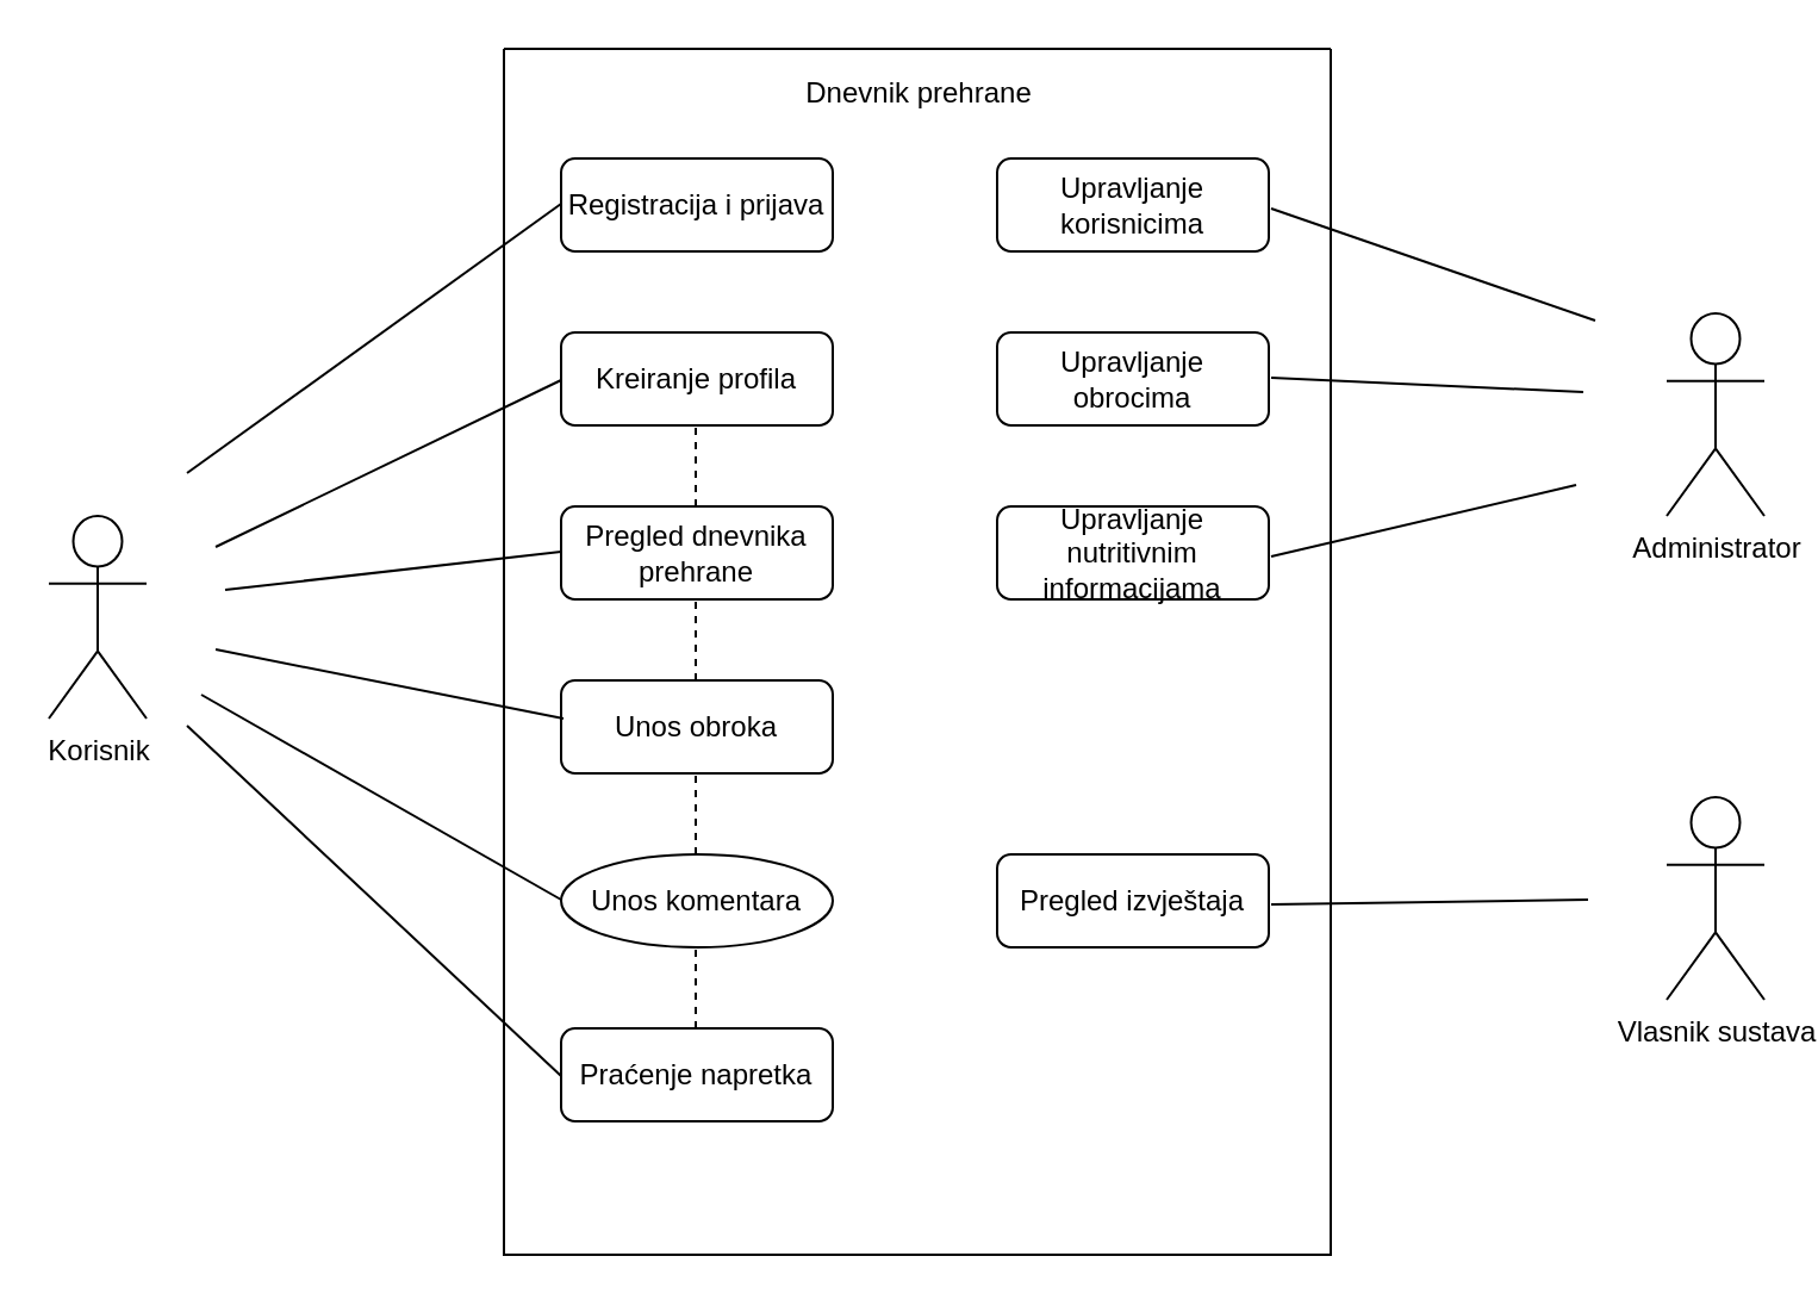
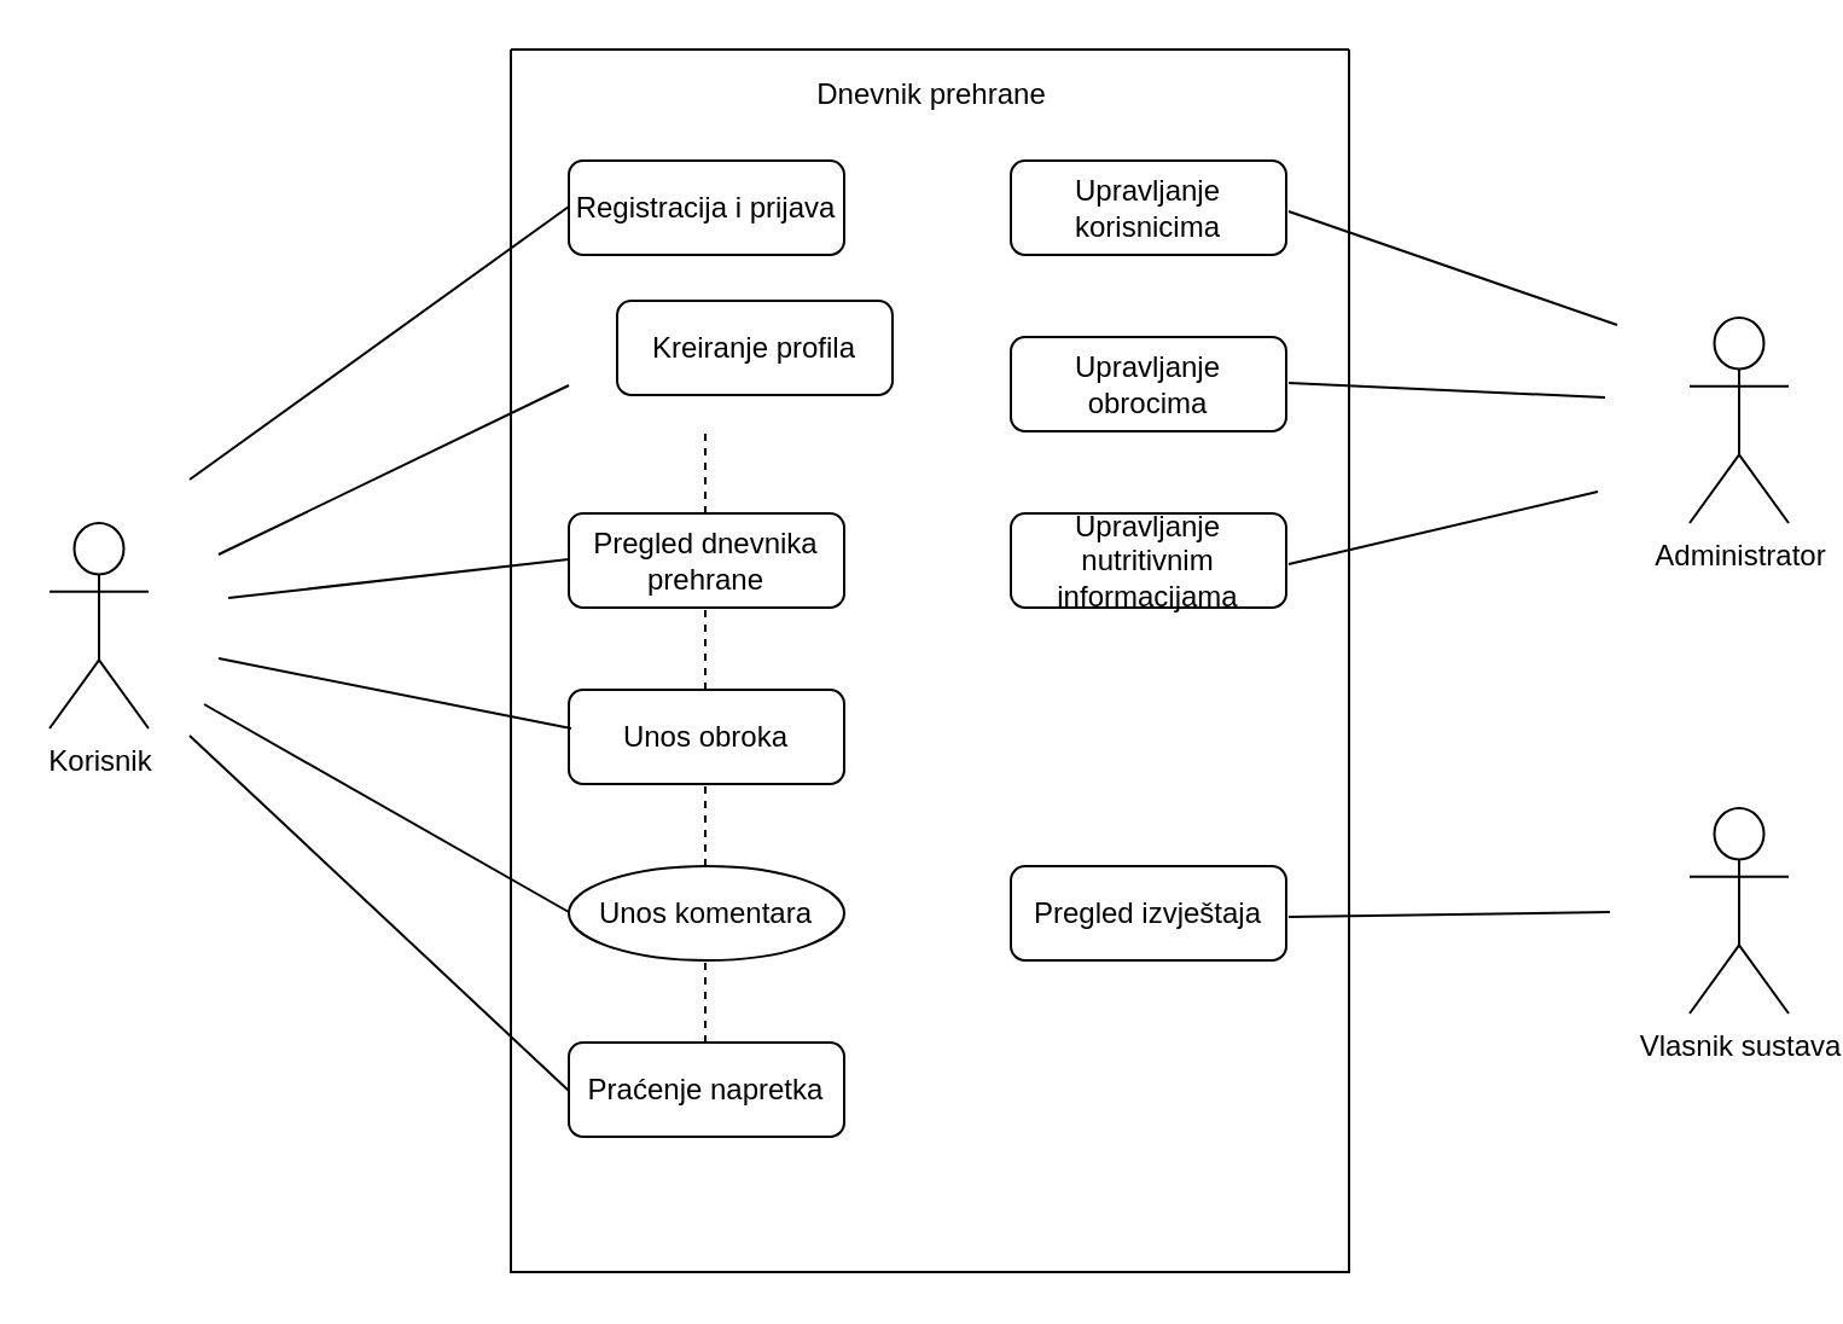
  <mxCell id="0" />
  <mxCell id="1" parent="0" />
  <mxCell id="2" value="" style="swimlane;startSize=0;" parent="1" vertex="1"><mxGeometry x="211" y="20" width="347" height="506" as="geometry" /></mxCell>
  <mxCell id="3" value="Registracija i prijava" style="rounded=1;whiteSpace=wrap;html=1;" parent="2" vertex="1"><mxGeometry x="24" y="46" width="114" height="39" as="geometry" /></mxCell>
- <mxCell id="4" value="Kreiranje profila" style="rounded=1;whiteSpace=wrap;html=1;" parent="2" vertex="1"><mxGeometry x="24" y="119" width="114" height="39" as="geometry" /></mxCell>
+ <mxCell id="4" value="Kreiranje profila" style="rounded=1;whiteSpace=wrap;html=1;" parent="2" vertex="1"><mxGeometry x="44" y="104" width="114" height="39" as="geometry" /></mxCell>
  <mxCell id="5" value="&lt;div&gt;Pregled dnevnika prehrane&lt;br&gt;&lt;/div&gt;" style="rounded=1;whiteSpace=wrap;html=1;" parent="2" vertex="1"><mxGeometry x="24" y="192" width="114" height="39" as="geometry" /></mxCell>
  <mxCell id="6" value="&lt;div&gt;&lt;br&gt;&lt;/div&gt;&lt;div&gt;Unos obroka&lt;div&gt;&lt;br&gt;&lt;/div&gt;&lt;/div&gt;" style="rounded=1;whiteSpace=wrap;html=1;" parent="2" vertex="1"><mxGeometry x="24" y="265" width="114" height="39" as="geometry" /></mxCell>
  <mxCell id="7" value="Unos komentara" style="ellipse;whiteSpace=wrap;html=1;" parent="2" vertex="1"><mxGeometry x="24" y="338" width="114" height="39" as="geometry" /></mxCell>
  <mxCell id="8" value="Praćenje napretka" style="rounded=1;whiteSpace=wrap;html=1;" parent="2" vertex="1"><mxGeometry x="24" y="411" width="114" height="39" as="geometry" /></mxCell>
  <mxCell id="9" value="Dnevnik prehrane" style="text;html=1;align=center;verticalAlign=middle;resizable=0;points=[];autosize=1;strokeColor=none;fillColor=none;" parent="2" vertex="1"><mxGeometry x="117" y="6" width="113" height="26" as="geometry" /></mxCell>
  <mxCell id="10" value="Upravljanje korisnicima" style="rounded=1;whiteSpace=wrap;html=1;" parent="2" vertex="1"><mxGeometry x="207" y="46" width="114" height="39" as="geometry" /></mxCell>
  <mxCell id="11" value="Upravljanje obrocima" style="rounded=1;whiteSpace=wrap;html=1;" parent="2" vertex="1"><mxGeometry x="207" y="119" width="114" height="39" as="geometry" /></mxCell>
  <mxCell id="12" value="Upravljanje nutritivnim informacijama" style="rounded=1;whiteSpace=wrap;html=1;" parent="2" vertex="1"><mxGeometry x="207" y="192" width="114" height="39" as="geometry" /></mxCell>
  <mxCell id="13" value="Pregled izvještaja" style="rounded=1;whiteSpace=wrap;html=1;" parent="2" vertex="1"><mxGeometry x="207" y="338" width="114" height="39" as="geometry" /></mxCell>
  <mxCell id="14" value="" style="endArrow=none;html=1;rounded=0;" parent="2" edge="1"><mxGeometry width="50" height="50" relative="1" as="geometry"><mxPoint x="-133" y="178" as="sourcePoint" /><mxPoint x="24" y="65" as="targetPoint" /></mxGeometry></mxCell>
  <mxCell id="15" value="" style="endArrow=none;html=1;rounded=0;" parent="2" edge="1"><mxGeometry width="50" height="50" relative="1" as="geometry"><mxPoint x="-121" y="209" as="sourcePoint" /><mxPoint x="24" y="139" as="targetPoint" /></mxGeometry></mxCell>
  <mxCell id="16" value="" style="endArrow=none;html=1;rounded=0;" parent="2" edge="1"><mxGeometry width="50" height="50" relative="1" as="geometry"><mxPoint x="-117" y="227" as="sourcePoint" /><mxPoint x="24" y="211" as="targetPoint" /></mxGeometry></mxCell>
  <mxCell id="17" value="" style="endArrow=none;html=1;rounded=0;" parent="2" edge="1"><mxGeometry width="50" height="50" relative="1" as="geometry"><mxPoint x="-127" y="271" as="sourcePoint" /><mxPoint x="24" y="357" as="targetPoint" /></mxGeometry></mxCell>
  <mxCell id="18" value="" style="endArrow=none;dashed=1;html=1;rounded=0;entryX=0.5;entryY=1;entryDx=0;entryDy=0;" parent="2" edge="1"><mxGeometry width="50" height="50" relative="1" as="geometry"><mxPoint x="80.5" y="192" as="sourcePoint" /><mxPoint x="80.5" y="158" as="targetPoint" /></mxGeometry></mxCell>
  <mxCell id="19" value="" style="endArrow=none;dashed=1;html=1;rounded=0;entryX=0.5;entryY=1;entryDx=0;entryDy=0;" parent="2" edge="1"><mxGeometry width="50" height="50" relative="1" as="geometry"><mxPoint x="80.5" y="265" as="sourcePoint" /><mxPoint x="80.5" y="231" as="targetPoint" /></mxGeometry></mxCell>
  <mxCell id="20" value="" style="endArrow=none;dashed=1;html=1;rounded=0;entryX=0.5;entryY=1;entryDx=0;entryDy=0;" parent="2" edge="1"><mxGeometry width="50" height="50" relative="1" as="geometry"><mxPoint x="80.5" y="338" as="sourcePoint" /><mxPoint x="80.5" y="304" as="targetPoint" /></mxGeometry></mxCell>
  <mxCell id="21" value="" style="endArrow=none;dashed=1;html=1;rounded=0;entryX=0.5;entryY=1;entryDx=0;entryDy=0;" parent="2" edge="1"><mxGeometry width="50" height="50" relative="1" as="geometry"><mxPoint x="80.5" y="411" as="sourcePoint" /><mxPoint x="80.5" y="377" as="targetPoint" /></mxGeometry></mxCell>
  <mxCell id="22" value="Korisnik" style="shape=umlActor;verticalLabelPosition=bottom;verticalAlign=top;html=1;outlineConnect=0;" parent="1" vertex="1"><mxGeometry x="20" y="216" width="41" height="85" as="geometry" /></mxCell>
  <mxCell id="23" value="Vlasnik sustava" style="shape=umlActor;verticalLabelPosition=bottom;verticalAlign=top;html=1;outlineConnect=0;" parent="1" vertex="1"><mxGeometry x="699" y="334" width="41" height="85" as="geometry" /></mxCell>
  <mxCell id="24" value="Administrator&lt;div&gt;&lt;br&gt;&lt;/div&gt;" style="shape=umlActor;verticalLabelPosition=bottom;verticalAlign=top;html=1;outlineConnect=0;" parent="1" vertex="1"><mxGeometry x="699" y="131" width="41" height="85" as="geometry" /></mxCell>
  <mxCell id="25" value="" style="endArrow=none;html=1;rounded=0;" parent="1" edge="1"><mxGeometry width="50" height="50" relative="1" as="geometry"><mxPoint x="90" y="272" as="sourcePoint" /><mxPoint x="236" y="301" as="targetPoint" /></mxGeometry></mxCell>
  <mxCell id="26" value="" style="endArrow=none;html=1;rounded=0;" parent="1" edge="1"><mxGeometry width="50" height="50" relative="1" as="geometry"><mxPoint x="533" y="87" as="sourcePoint" /><mxPoint x="669" y="134" as="targetPoint" /></mxGeometry></mxCell>
  <mxCell id="27" value="" style="endArrow=none;html=1;rounded=0;" parent="1" edge="1"><mxGeometry width="50" height="50" relative="1" as="geometry"><mxPoint x="533" y="158" as="sourcePoint" /><mxPoint x="664" y="164" as="targetPoint" /></mxGeometry></mxCell>
  <mxCell id="28" value="" style="endArrow=none;html=1;rounded=0;" parent="1" edge="1"><mxGeometry width="50" height="50" relative="1" as="geometry"><mxPoint x="533" y="233" as="sourcePoint" /><mxPoint x="661" y="203" as="targetPoint" /></mxGeometry></mxCell>
  <mxCell id="29" value="" style="endArrow=none;html=1;rounded=0;" parent="1" edge="1"><mxGeometry width="50" height="50" relative="1" as="geometry"><mxPoint x="533" y="379" as="sourcePoint" /><mxPoint x="666" y="377" as="targetPoint" /></mxGeometry></mxCell>
  <mxCell id="30" value="" style="endArrow=none;html=1;rounded=0;" parent="1" edge="1"><mxGeometry width="50" height="50" relative="1" as="geometry"><mxPoint x="78" y="304" as="sourcePoint" /><mxPoint x="235" y="451" as="targetPoint" /></mxGeometry></mxCell>
